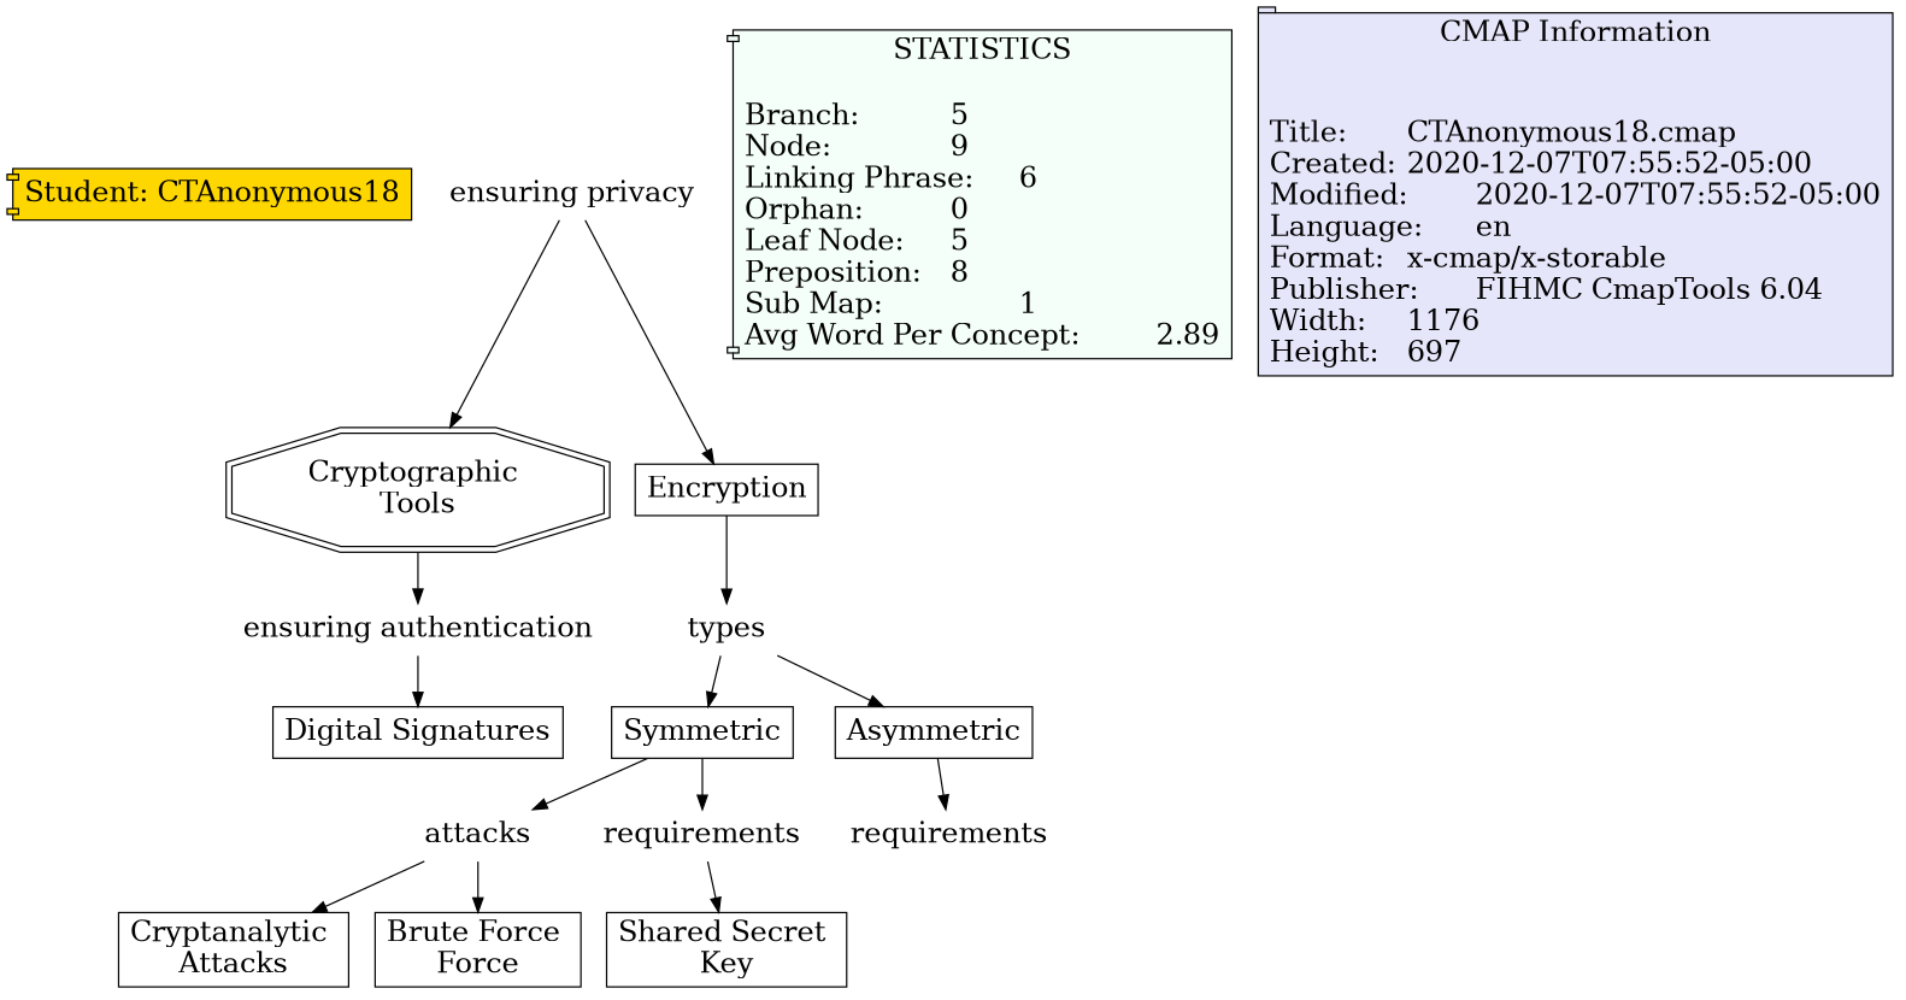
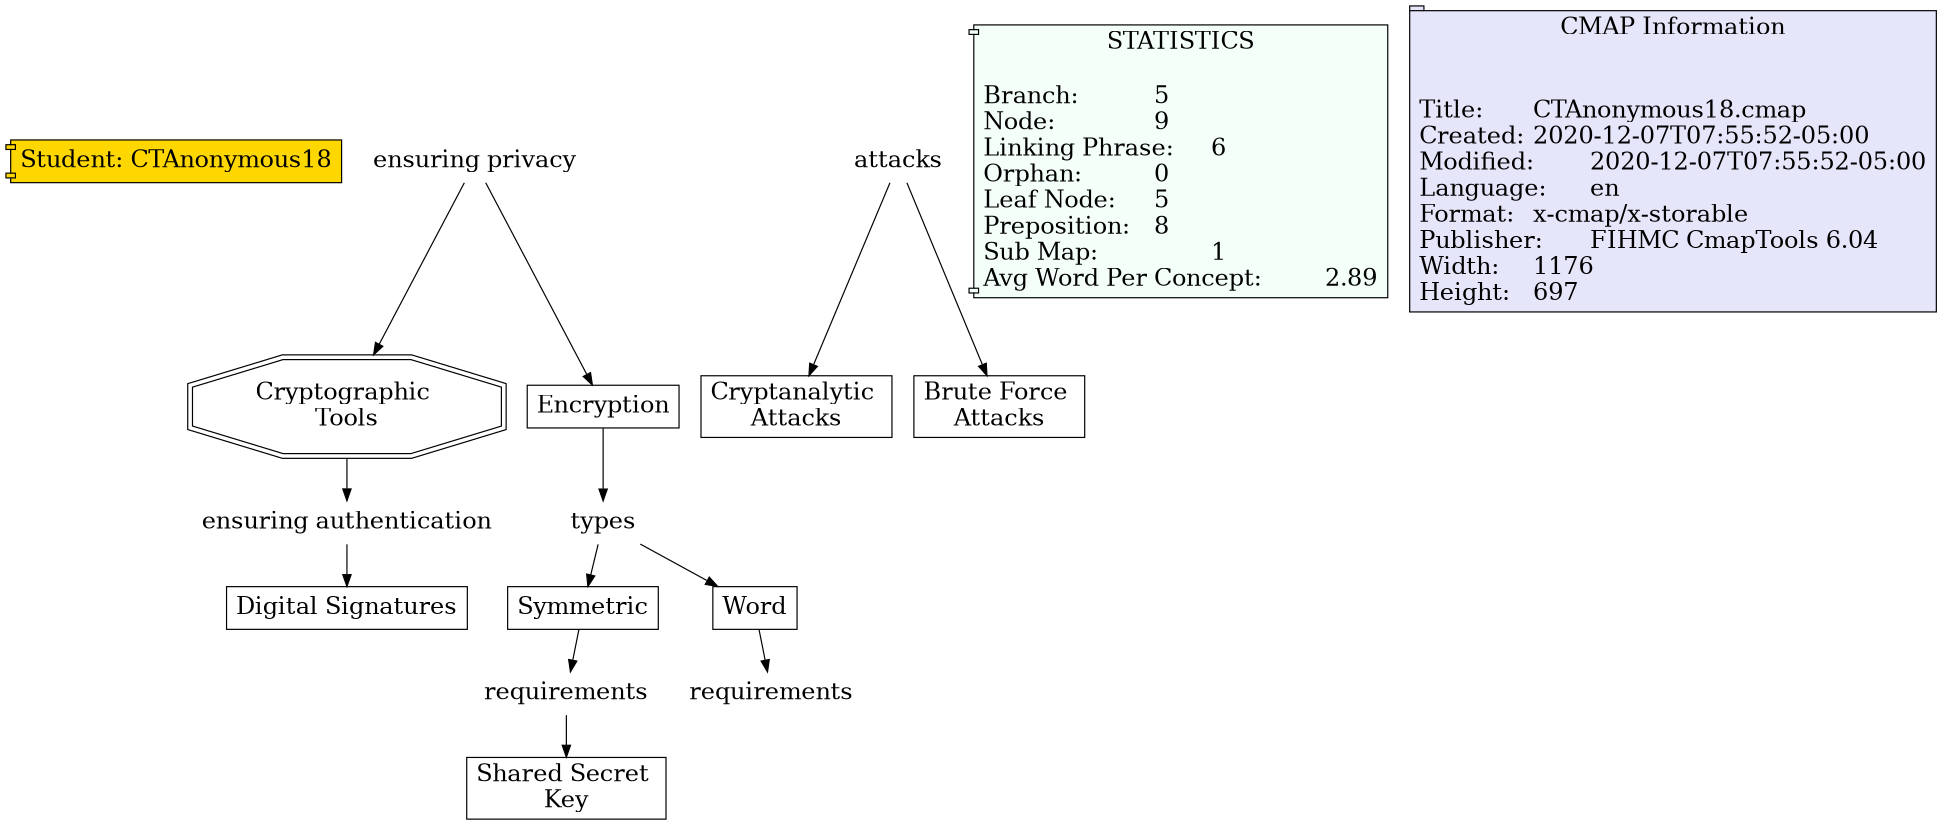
  digraph {
    node [fillcolor=white fontsize=20 shape=rect style=filled]
    edge [constraint=true]
    n1 [fillcolor=gold label="Student: CTAnonymous18" shape=component]
    n2 [label=types shape=none fillcolor="" style=""]
    n3 [label=Symmetric]
-   n4 [label=Asymmetric]
+   n4 [label=Word]
    n5 [label=attacks shape=none fillcolor="" style=""]
    n6 [label=requirements shape=none fillcolor="" style=""]
    n7 [label=requirements shape=none fillcolor="" style=""]
    n8 [label="Cryptanalytic \nAttacks"]
-   n9 [label="Brute Force \nForce"]
+   n9 [label="Brute Force \nAttacks"]
    n10 [label="Shared Secret \nKey"]
    n11 [label="Cryptographic \nTools" shape=doubleoctagon]
    n12 [label="ensuring authentication\n" shape=none fillcolor="" style=""]
    n13 [label="Digital Signatures\n"]
    n14 [label="ensuring privacy\n" shape=none fillcolor="" style=""]
    n15 [label=Encryption]
    n16 [Gsplines=true fillcolor="#F5FFFA" label="STATISTICS\n\lBranch:		5\lNode:		9\lLinking Phrase:	6\lOrphan:		0\lLeaf Node:	5\lPreposition:	8\lSub Map:		1\lAvg Word Per Concept:	2.89\l" shape=component]
    n17 [Gsplines=true fillcolor="#E6E6FA" label="CMAP Information\n\n\lTitle:	CTAnonymous18.cmap\lCreated:	2020-12-07T07:55:52-05:00\lModified:	2020-12-07T07:55:52-05:00\lLanguage:	en\lFormat:	x-cmap/x-storable\lPublisher:	FIHMC CmapTools 6.04\lWidth:	1176\lHeight:	697\l" shape=tab]
    n2 -> n3
    n2 -> n4
-   n3 -> n5
    n3 -> n6
    n4 -> n7
    n5 -> n8
    n5 -> n9
    n6 -> n10
    n11 -> n12
    n12 -> n13
    n14 -> n11
    n14 -> n15
    n15 -> n2
  }
